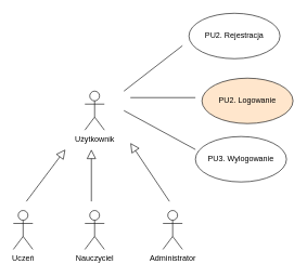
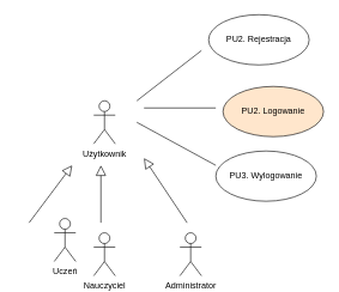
  <mxCell id="0" />
  <mxCell id="1" parent="0" />
  <mxCell id="2" value="Nauczyciel" style="shape=umlActor;html=1;verticalLabelPosition=bottom;verticalAlign=top;align=center;" vertex="1" parent="1"><mxGeometry x="130" y="324" width="30" height="60" as="geometry" /></mxCell>
- <mxCell id="3" value="Uczeń" style="shape=umlActor;html=1;verticalLabelPosition=bottom;verticalAlign=top;align=center;" vertex="1" parent="1"><mxGeometry x="20" y="324" width="30" height="60" as="geometry" /></mxCell>
+ <mxCell id="3" value="Uczeń" style="shape=umlActor;html=1;verticalLabelPosition=bottom;verticalAlign=top;align=center;" vertex="1" parent="1"><mxGeometry x="75" y="304" width="30" height="60" as="geometry" /></mxCell>
  <mxCell id="4" value="Administrator" style="shape=umlActor;html=1;verticalLabelPosition=bottom;verticalAlign=top;align=center;" vertex="1" parent="1"><mxGeometry x="250" y="324" width="30" height="60" as="geometry" /></mxCell>
  <mxCell id="5" value="Użytkownik" style="shape=umlActor;html=1;verticalLabelPosition=bottom;verticalAlign=top;align=center;" vertex="1" parent="1"><mxGeometry x="130" y="140" width="30" height="60" as="geometry" /></mxCell>
  <mxCell id="6" value="" style="edgeStyle=none;html=1;endArrow=block;endFill=0;endSize=12;verticalAlign=bottom;rounded=0;" edge="1" parent="1"><mxGeometry width="160" relative="1" as="geometry"><mxPoint x="40" y="310" as="sourcePoint" /><mxPoint x="100" y="230" as="targetPoint" /></mxGeometry></mxCell>
  <mxCell id="7" value="" style="edgeStyle=none;html=1;endArrow=block;endFill=0;endSize=12;verticalAlign=bottom;rounded=0;" edge="1" parent="1"><mxGeometry width="160" relative="1" as="geometry"><mxPoint x="140" y="310" as="sourcePoint" /><mxPoint x="140" y="230" as="targetPoint" /></mxGeometry></mxCell>
  <mxCell id="8" value="" style="edgeStyle=none;html=1;endArrow=block;endFill=0;endSize=12;verticalAlign=bottom;rounded=0;" edge="1" parent="1"><mxGeometry width="160" relative="1" as="geometry"><mxPoint x="260" y="310" as="sourcePoint" /><mxPoint x="200" y="220" as="targetPoint" /></mxGeometry></mxCell>
  <mxCell id="9" value="" style="edgeStyle=none;html=1;endArrow=none;verticalAlign=bottom;rounded=0;" edge="1" parent="1"><mxGeometry width="160" relative="1" as="geometry"><mxPoint x="190" y="140" as="sourcePoint" /><mxPoint x="280" y="70" as="targetPoint" /></mxGeometry></mxCell>
  <mxCell id="10" value="" style="edgeStyle=none;html=1;endArrow=none;verticalAlign=bottom;rounded=0;" edge="1" parent="1"><mxGeometry width="160" relative="1" as="geometry"><mxPoint x="200" y="150" as="sourcePoint" /><mxPoint x="300" y="150" as="targetPoint" /></mxGeometry></mxCell>
  <mxCell id="11" value="" style="edgeStyle=none;html=1;endArrow=none;verticalAlign=bottom;rounded=0;" edge="1" parent="1"><mxGeometry width="160" relative="1" as="geometry"><mxPoint x="190" y="170" as="sourcePoint" /><mxPoint x="300" y="230" as="targetPoint" /></mxGeometry></mxCell>
  <mxCell id="12" value="PU3. Wylogowanie" style="ellipse;whiteSpace=wrap;html=1;" vertex="1" parent="1"><mxGeometry x="300" y="210" width="140" height="70" as="geometry" /></mxCell>
  <mxCell id="13" value="PU2. Logowanie" style="ellipse;whiteSpace=wrap;html=1;fillColor=#ffe6cc;" vertex="1" parent="1"><mxGeometry x="310" y="120" width="140" height="70" as="geometry" /></mxCell>
  <mxCell id="14" value="PU2. Rejestracja" style="ellipse;whiteSpace=wrap;html=1;" vertex="1" parent="1"><mxGeometry x="290" y="20" width="140" height="70" as="geometry" /></mxCell>
